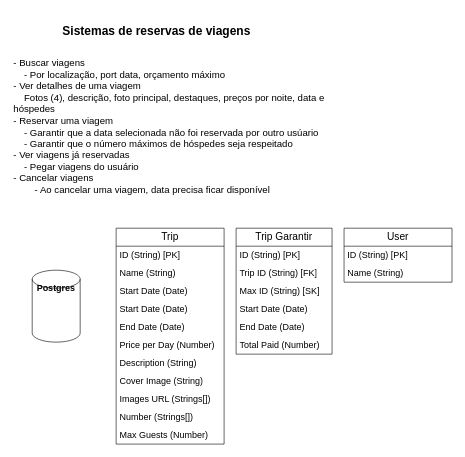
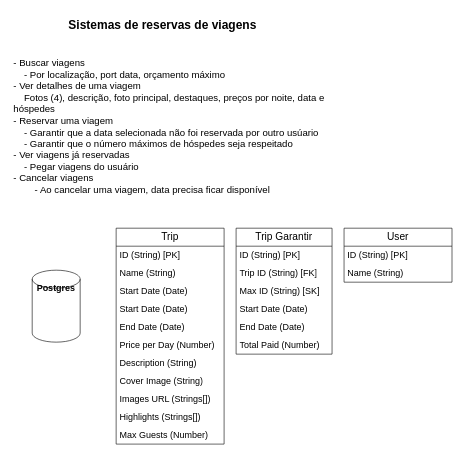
  <mxCell id="0" />
  <mxCell id="1" parent="0" />
- <mxCell id="2" value="Sistemas de reservas de viagens" style="text;html=1;align=center;verticalAlign=middle;resizable=0;points=[];autosize=1;strokeColor=none;fillColor=none;fontSize=20;fontStyle=1" vertex="1" parent="1"><mxGeometry x="90" y="30" width="340" height="40" as="geometry" /></mxCell>
+ <mxCell id="2" value="Sistemas de reservas de viagens" style="text;html=1;align=center;verticalAlign=middle;resizable=0;points=[];autosize=1;strokeColor=none;fillColor=none;fontSize=20;fontStyle=1" vertex="1" parent="1"><mxGeometry x="100" y="20" width="340" height="40" as="geometry" /></mxCell>
  <mxCell id="3" value="&lt;div style=&quot;font-size: 16px;&quot;&gt;&lt;span style=&quot;background-color: initial; font-size: 16px;&quot;&gt;- Buscar viagens&lt;/span&gt;&lt;/div&gt;&lt;div style=&quot;font-size: 16px;&quot;&gt;&lt;span style=&quot;background-color: initial; font-size: 16px;&quot;&gt;&lt;span style=&quot;font-size: 16px;&quot;&gt;&lt;span style=&quot;white-space: pre; font-size: 16px;&quot;&gt;&amp;nbsp;&amp;nbsp;&amp;nbsp;&amp;nbsp;&lt;/span&gt;&lt;/span&gt;- Por localização, port data, orçamento máximo&lt;/span&gt;&lt;/div&gt;&lt;div style=&quot;font-size: 16px;&quot;&gt;&lt;span style=&quot;background-color: initial; font-size: 16px;&quot;&gt;- Ver detalhes de uma viagem&lt;/span&gt;&lt;/div&gt;&lt;div style=&quot;font-size: 16px;&quot;&gt;&lt;span style=&quot;background-color: initial; font-size: 16px;&quot;&gt;&lt;span style=&quot;font-size: 16px;&quot;&gt;&lt;span style=&quot;white-space: pre; font-size: 16px;&quot;&gt;&amp;nbsp;&amp;nbsp;&amp;nbsp;&amp;nbsp;&lt;/span&gt;&lt;/span&gt;Fotos (4), descrição, foto principal, destaques, preços por noite, data e hóspedes&lt;br style=&quot;font-size: 16px;&quot;&gt;&lt;/span&gt;&lt;/div&gt;&lt;div style=&quot;font-size: 16px;&quot;&gt;&lt;span style=&quot;background-color: initial; font-size: 16px;&quot;&gt;- Reservar uma viagem&lt;/span&gt;&lt;/div&gt;&lt;div style=&quot;font-size: 16px;&quot;&gt;&lt;span style=&quot;background-color: initial; font-size: 16px;&quot;&gt;&lt;span style=&quot;font-size: 16px;&quot;&gt;&lt;span style=&quot;white-space: pre; font-size: 16px;&quot;&gt;&amp;nbsp;&amp;nbsp;&amp;nbsp;&amp;nbsp;&lt;/span&gt;&lt;/span&gt;- Garantir que a data selecionada não foi reservada por outro usúario&lt;br style=&quot;font-size: 16px;&quot;&gt;&lt;/span&gt;&lt;/div&gt;&lt;div style=&quot;font-size: 16px;&quot;&gt;&lt;span style=&quot;background-color: initial; font-size: 16px;&quot;&gt;&lt;span style=&quot;font-size: 16px;&quot;&gt;&lt;span style=&quot;white-space: pre; font-size: 16px;&quot;&gt;&amp;nbsp;&amp;nbsp;&amp;nbsp;&amp;nbsp;&lt;/span&gt;&lt;/span&gt;- Garantir que o número máximos de hóspedes seja respeitado&lt;br style=&quot;font-size: 16px;&quot;&gt;&lt;/span&gt;&lt;/div&gt;&lt;div style=&quot;font-size: 16px;&quot;&gt;&lt;span style=&quot;background-color: initial; font-size: 16px;&quot;&gt;- Ver viagens já reservadas&lt;/span&gt;&lt;/div&gt;&lt;div style=&quot;font-size: 16px;&quot;&gt;&lt;span style=&quot;background-color: initial; font-size: 16px;&quot;&gt;&lt;span style=&quot;font-size: 16px;&quot;&gt;&lt;span style=&quot;white-space: pre; font-size: 16px;&quot;&gt;&amp;nbsp;&amp;nbsp;&amp;nbsp;&amp;nbsp;&lt;/span&gt;&lt;/span&gt;- Pegar viagens do usuário&lt;br style=&quot;font-size: 16px;&quot;&gt;&lt;/span&gt;&lt;/div&gt;&lt;div style=&quot;font-size: 16px;&quot;&gt;&lt;span style=&quot;background-color: initial; font-size: 16px;&quot;&gt;- Cancelar viagens&lt;/span&gt;&lt;br style=&quot;font-size: 16px;&quot;&gt;&lt;/div&gt;&lt;div style=&quot;font-size: 16px;&quot;&gt;&lt;span style=&quot;background-color: initial; font-size: 16px;&quot;&gt;&lt;span style=&quot;font-size: 16px;&quot;&gt;&lt;span style=&quot;white-space: pre; font-size: 16px;&quot;&gt;&amp;nbsp;&amp;nbsp;&amp;nbsp;&amp;nbsp;&lt;/span&gt;&lt;/span&gt;&lt;/span&gt;&lt;span style=&quot;white-space: pre; font-size: 16px;&quot;&gt;&amp;nbsp;&amp;nbsp;&amp;nbsp;&amp;nbsp;&lt;/span&gt;&lt;span style=&quot;background-color: initial; font-size: 16px;&quot;&gt;- Ao cancelar uma viagem, data precisa ficar disponível&lt;/span&gt;&lt;/div&gt;" style="text;html=1;strokeColor=none;fillColor=none;align=left;verticalAlign=middle;whiteSpace=wrap;rounded=0;fontSize=16;" vertex="1" parent="1"><mxGeometry x="20" y="80" width="540" height="260" as="geometry" /></mxCell>
  <mxCell id="4" value="" style="group;fontSize=12;" vertex="1" connectable="0" parent="1"><mxGeometry x="53" y="450" width="80" height="120" as="geometry" /></mxCell>
  <mxCell id="5" value="" style="shape=cylinder3;whiteSpace=wrap;html=1;boundedLbl=1;backgroundOutline=1;size=15;" vertex="1" parent="4"><mxGeometry width="80" height="120" as="geometry" /></mxCell>
  <mxCell id="6" value="&lt;font style=&quot;font-size: 15px;&quot;&gt;&lt;b style=&quot;font-size: 15px;&quot;&gt;Postgres&lt;/b&gt;&lt;/font&gt;" style="text;html=1;strokeColor=none;fillColor=none;align=center;verticalAlign=middle;whiteSpace=wrap;rounded=0;fontSize=15;" vertex="1" parent="4"><mxGeometry x="10" y="15.385" width="60" height="27.692" as="geometry" /></mxCell>
  <mxCell id="7" value="Trip" style="swimlane;fontStyle=0;childLayout=stackLayout;horizontal=1;startSize=30;horizontalStack=0;resizeParent=1;resizeParentMax=0;resizeLast=0;collapsible=1;marginBottom=0;whiteSpace=wrap;html=1;fontSize=17;" vertex="1" parent="1"><mxGeometry x="193" y="380" width="180" height="360" as="geometry" /></mxCell>
  <mxCell id="8" value="ID (String) [PK]" style="text;strokeColor=none;fillColor=none;align=left;verticalAlign=middle;spacingLeft=4;spacingRight=4;overflow=hidden;points=[[0,0.5],[1,0.5]];portConstraint=eastwest;rotatable=0;whiteSpace=wrap;html=1;fontSize=15;" vertex="1" parent="7"><mxGeometry y="30" width="180" height="30" as="geometry" /></mxCell>
  <mxCell id="9" value="Name (String)" style="text;strokeColor=none;fillColor=none;align=left;verticalAlign=middle;spacingLeft=4;spacingRight=4;overflow=hidden;points=[[0,0.5],[1,0.5]];portConstraint=eastwest;rotatable=0;whiteSpace=wrap;html=1;fontSize=15;" vertex="1" parent="7"><mxGeometry y="60" width="180" height="30" as="geometry" /></mxCell>
  <mxCell id="10" value="Start Date (Date)" style="text;strokeColor=none;fillColor=none;align=left;verticalAlign=middle;spacingLeft=4;spacingRight=4;overflow=hidden;points=[[0,0.5],[1,0.5]];portConstraint=eastwest;rotatable=0;whiteSpace=wrap;html=1;fontSize=15;" vertex="1" parent="7"><mxGeometry y="90" width="180" height="30" as="geometry" /></mxCell>
  <mxCell id="11" value="Start Date (Date)" style="text;strokeColor=none;fillColor=none;align=left;verticalAlign=middle;spacingLeft=4;spacingRight=4;overflow=hidden;points=[[0,0.5],[1,0.5]];portConstraint=eastwest;rotatable=0;whiteSpace=wrap;html=1;fontSize=15;" vertex="1" parent="7"><mxGeometry y="120" width="180" height="30" as="geometry" /></mxCell>
  <mxCell id="12" value="End Date (Date)" style="text;strokeColor=none;fillColor=none;align=left;verticalAlign=middle;spacingLeft=4;spacingRight=4;overflow=hidden;points=[[0,0.5],[1,0.5]];portConstraint=eastwest;rotatable=0;whiteSpace=wrap;html=1;fontSize=15;" vertex="1" parent="7"><mxGeometry y="150" width="180" height="30" as="geometry" /></mxCell>
  <mxCell id="13" value="Price per Day (Number)" style="text;strokeColor=none;fillColor=none;align=left;verticalAlign=middle;spacingLeft=4;spacingRight=4;overflow=hidden;points=[[0,0.5],[1,0.5]];portConstraint=eastwest;rotatable=0;whiteSpace=wrap;html=1;fontSize=15;" vertex="1" parent="7"><mxGeometry y="180" width="180" height="30" as="geometry" /></mxCell>
  <mxCell id="14" value="Description (String)" style="text;strokeColor=none;fillColor=none;align=left;verticalAlign=middle;spacingLeft=4;spacingRight=4;overflow=hidden;points=[[0,0.5],[1,0.5]];portConstraint=eastwest;rotatable=0;whiteSpace=wrap;html=1;fontSize=15;" vertex="1" parent="7"><mxGeometry y="210" width="180" height="30" as="geometry" /></mxCell>
  <mxCell id="15" value="Cover Image (String)" style="text;strokeColor=none;fillColor=none;align=left;verticalAlign=middle;spacingLeft=4;spacingRight=4;overflow=hidden;points=[[0,0.5],[1,0.5]];portConstraint=eastwest;rotatable=0;whiteSpace=wrap;html=1;fontSize=15;" vertex="1" parent="7"><mxGeometry y="240" width="180" height="30" as="geometry" /></mxCell>
  <mxCell id="16" value="Images URL (Strings[])" style="text;strokeColor=none;fillColor=none;align=left;verticalAlign=middle;spacingLeft=4;spacingRight=4;overflow=hidden;points=[[0,0.5],[1,0.5]];portConstraint=eastwest;rotatable=0;whiteSpace=wrap;html=1;fontSize=15;" vertex="1" parent="7"><mxGeometry y="270" width="180" height="30" as="geometry" /></mxCell>
- <mxCell id="17" value="Number (Strings[])" style="text;strokeColor=none;fillColor=none;align=left;verticalAlign=middle;spacingLeft=4;spacingRight=4;overflow=hidden;points=[[0,0.5],[1,0.5]];portConstraint=eastwest;rotatable=0;whiteSpace=wrap;html=1;fontSize=15;" vertex="1" parent="7"><mxGeometry y="300" width="180" height="30" as="geometry" /></mxCell>
+ <mxCell id="17" value="Highlights (Strings[])" style="text;strokeColor=none;fillColor=none;align=left;verticalAlign=middle;spacingLeft=4;spacingRight=4;overflow=hidden;points=[[0,0.5],[1,0.5]];portConstraint=eastwest;rotatable=0;whiteSpace=wrap;html=1;fontSize=15;" vertex="1" parent="7"><mxGeometry y="300" width="180" height="30" as="geometry" /></mxCell>
  <mxCell id="18" value="Max Guests (Number)" style="text;strokeColor=none;fillColor=none;align=left;verticalAlign=middle;spacingLeft=4;spacingRight=4;overflow=hidden;points=[[0,0.5],[1,0.5]];portConstraint=eastwest;rotatable=0;whiteSpace=wrap;html=1;fontSize=15;" vertex="1" parent="7"><mxGeometry y="330" width="180" height="30" as="geometry" /></mxCell>
  <mxCell id="19" value="Trip Garantir" style="swimlane;fontStyle=0;childLayout=stackLayout;horizontal=1;startSize=30;horizontalStack=0;resizeParent=1;resizeParentMax=0;resizeLast=0;collapsible=1;marginBottom=0;whiteSpace=wrap;html=1;fontSize=17;" vertex="1" parent="1"><mxGeometry x="393" y="380" width="160" height="210" as="geometry" /></mxCell>
  <mxCell id="20" value="ID (String) [PK]" style="text;strokeColor=none;fillColor=none;align=left;verticalAlign=middle;spacingLeft=4;spacingRight=4;overflow=hidden;points=[[0,0.5],[1,0.5]];portConstraint=eastwest;rotatable=0;whiteSpace=wrap;html=1;fontSize=15;" vertex="1" parent="19"><mxGeometry y="30" width="160" height="30" as="geometry" /></mxCell>
  <mxCell id="21" value="Trip ID (String) [FK]" style="text;strokeColor=none;fillColor=none;align=left;verticalAlign=middle;spacingLeft=4;spacingRight=4;overflow=hidden;points=[[0,0.5],[1,0.5]];portConstraint=eastwest;rotatable=0;whiteSpace=wrap;html=1;fontSize=15;" vertex="1" parent="19"><mxGeometry y="60" width="160" height="30" as="geometry" /></mxCell>
  <mxCell id="22" value="Max ID (String) [SK]" style="text;strokeColor=none;fillColor=none;align=left;verticalAlign=middle;spacingLeft=4;spacingRight=4;overflow=hidden;points=[[0,0.5],[1,0.5]];portConstraint=eastwest;rotatable=0;whiteSpace=wrap;html=1;fontSize=15;" vertex="1" parent="19"><mxGeometry y="90" width="160" height="30" as="geometry" /></mxCell>
  <mxCell id="23" value="Start Date (Date)" style="text;strokeColor=none;fillColor=none;align=left;verticalAlign=middle;spacingLeft=4;spacingRight=4;overflow=hidden;points=[[0,0.5],[1,0.5]];portConstraint=eastwest;rotatable=0;whiteSpace=wrap;html=1;fontSize=15;" vertex="1" parent="19"><mxGeometry y="120" width="160" height="30" as="geometry" /></mxCell>
  <mxCell id="24" value="End Date (Date)" style="text;strokeColor=none;fillColor=none;align=left;verticalAlign=middle;spacingLeft=4;spacingRight=4;overflow=hidden;points=[[0,0.5],[1,0.5]];portConstraint=eastwest;rotatable=0;whiteSpace=wrap;html=1;fontSize=15;" vertex="1" parent="19"><mxGeometry y="150" width="160" height="30" as="geometry" /></mxCell>
  <mxCell id="25" value="Total Paid (Number)" style="text;strokeColor=none;fillColor=none;align=left;verticalAlign=middle;spacingLeft=4;spacingRight=4;overflow=hidden;points=[[0,0.5],[1,0.5]];portConstraint=eastwest;rotatable=0;whiteSpace=wrap;html=1;fontSize=15;" vertex="1" parent="19"><mxGeometry y="180" width="160" height="30" as="geometry" /></mxCell>
  <mxCell id="26" value="User" style="swimlane;fontStyle=0;childLayout=stackLayout;horizontal=1;startSize=30;horizontalStack=0;resizeParent=1;resizeParentMax=0;resizeLast=0;collapsible=1;marginBottom=0;whiteSpace=wrap;html=1;fontSize=17;" vertex="1" parent="1"><mxGeometry x="573" y="380" width="180" height="90" as="geometry" /></mxCell>
  <mxCell id="27" value="ID (String) [PK]" style="text;strokeColor=none;fillColor=none;align=left;verticalAlign=middle;spacingLeft=4;spacingRight=4;overflow=hidden;points=[[0,0.5],[1,0.5]];portConstraint=eastwest;rotatable=0;whiteSpace=wrap;html=1;fontSize=15;" vertex="1" parent="26"><mxGeometry y="30" width="180" height="30" as="geometry" /></mxCell>
  <mxCell id="28" value="Name (String)" style="text;strokeColor=none;fillColor=none;align=left;verticalAlign=middle;spacingLeft=4;spacingRight=4;overflow=hidden;points=[[0,0.5],[1,0.5]];portConstraint=eastwest;rotatable=0;whiteSpace=wrap;html=1;fontSize=15;" vertex="1" parent="26"><mxGeometry y="60" width="180" height="30" as="geometry" /></mxCell>
